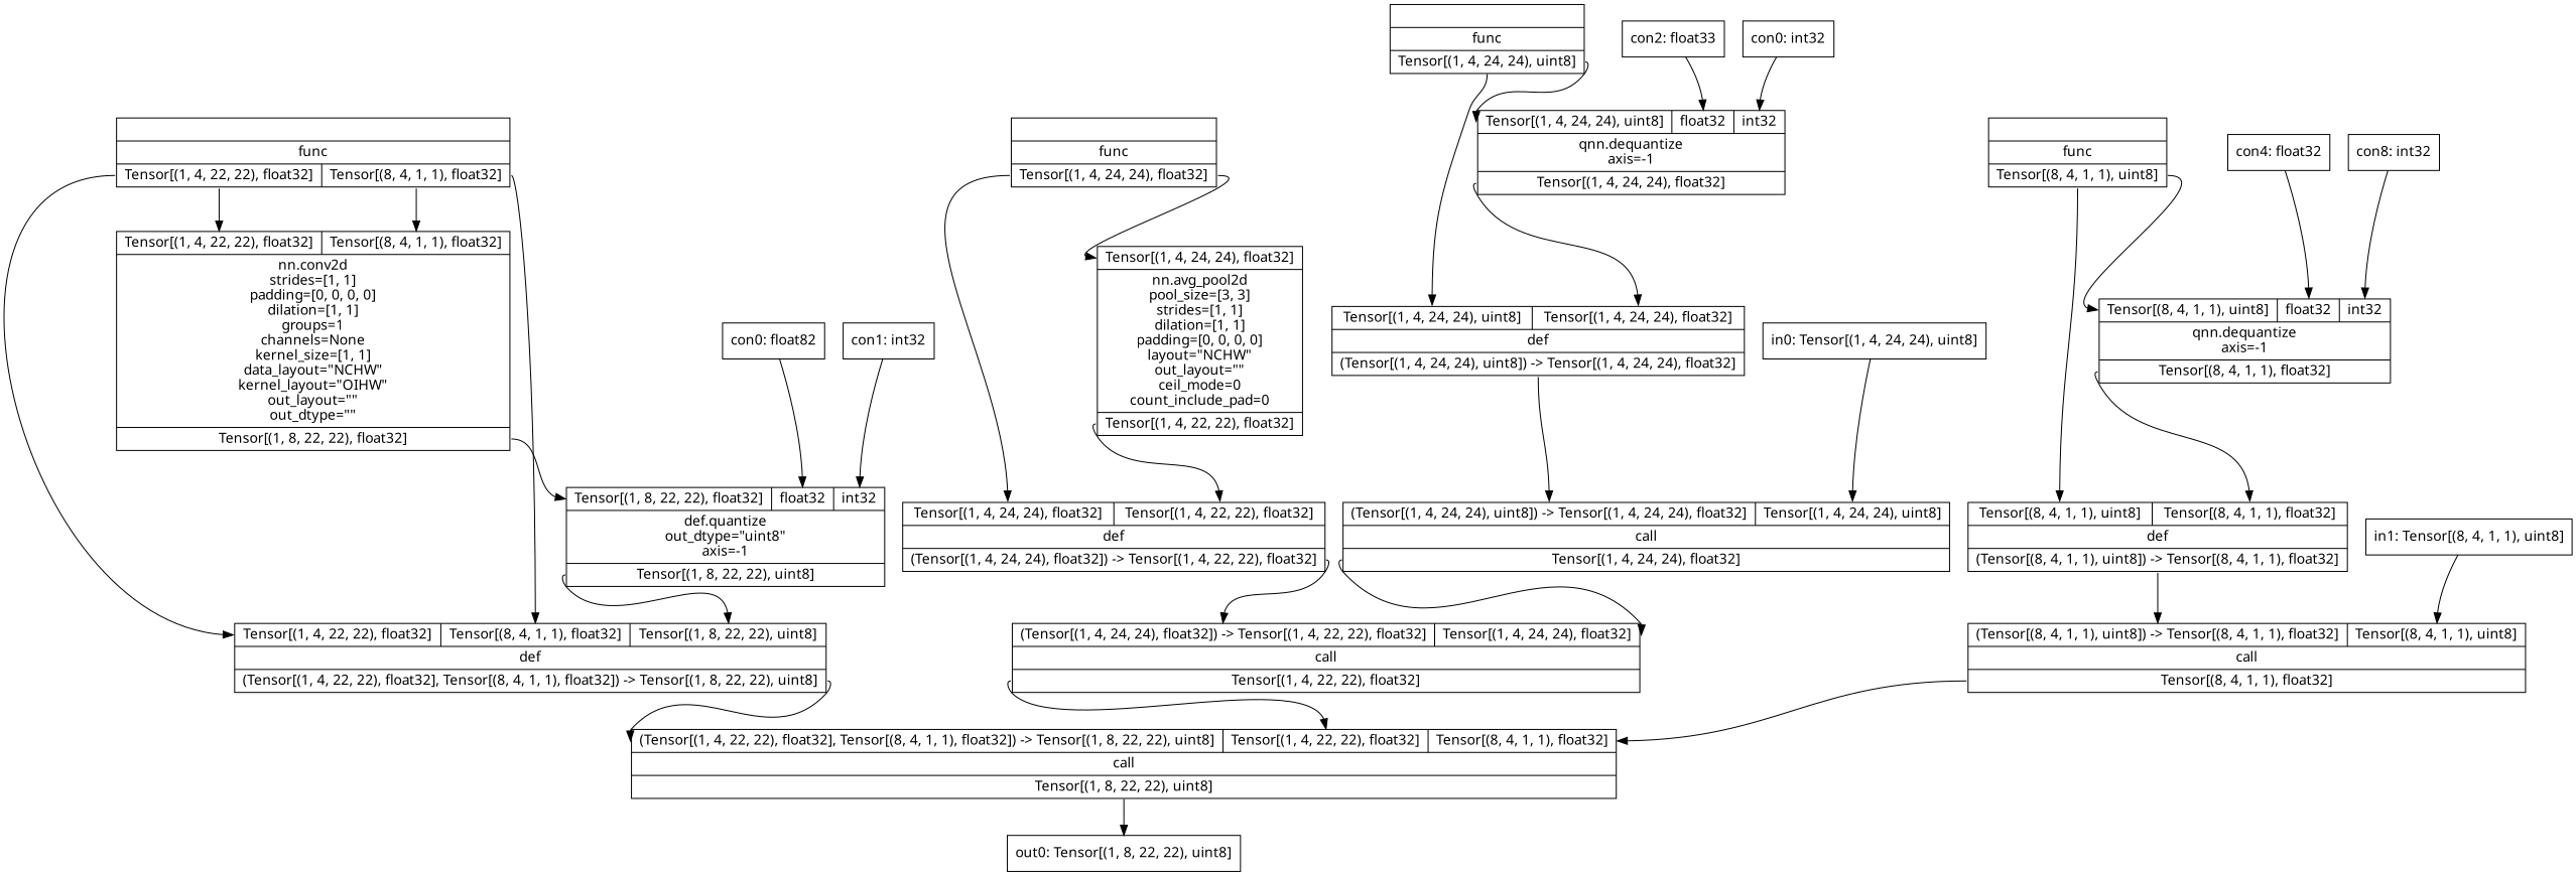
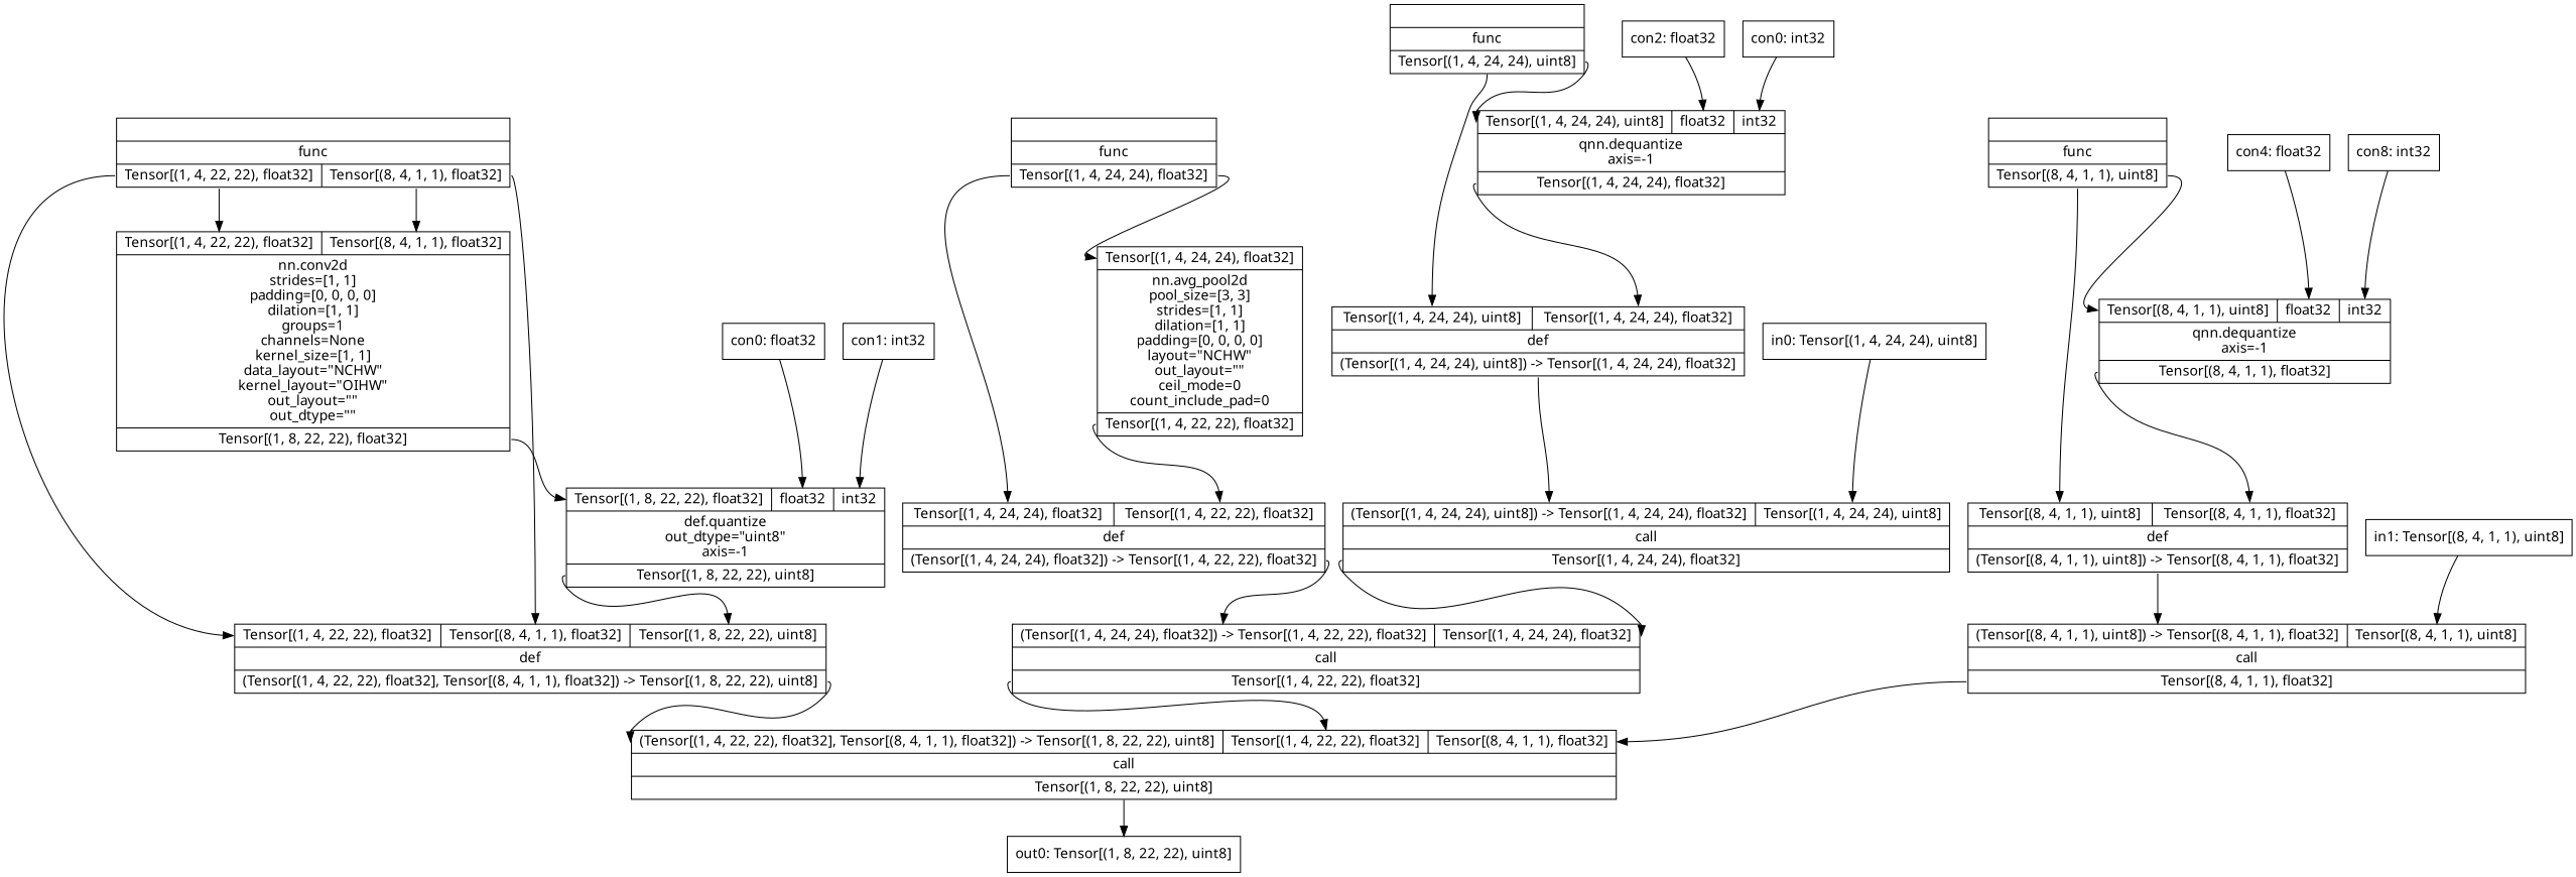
  digraph {
    node [fontname="Linux Biolinum O" shape=record]
    edge [headport=i0 tailport=o0]
    n1 [label="{{}|func\n|{<o0>Tensor[(1, 4, 22, 22), float32]|<o1>Tensor[(8, 4, 1, 1), float32]}}"]
    n2 [label="{{<i0>Tensor[(1, 4, 22, 22), float32]|<i1>Tensor[(8, 4, 1, 1), float32]}|nn.conv2d\nstrides=[1, 1]\npadding=[0, 0, 0, 0]\ndilation=[1, 1]\ngroups=1\nchannels=None\nkernel_size=[1, 1]\ndata_layout=\"NCHW\"\nkernel_layout=\"OIHW\"\nout_layout=\"\"\nout_dtype=\"\"|{<o0>Tensor[(1, 8, 22, 22), float32]}}"]
    n3 [label="{{<i0>Tensor[(1, 4, 22, 22), float32]|<i1>Tensor[(8, 4, 1, 1), float32]|<i2>Tensor[(1, 8, 22, 22), uint8]}|def\n|{<o0>(Tensor[(1, 4, 22, 22), float32], Tensor[(8, 4, 1, 1), float32]) -\> Tensor[(1, 8, 22, 22), uint8]}}"]
    n4 [label="{{<i0>Tensor[(1, 8, 22, 22), float32]|<i1>float32|<i2>int32}|def.quantize\nout_dtype=\"uint8\"\naxis=-1|{<o0>Tensor[(1, 8, 22, 22), uint8]}}"]
    n5 [label="{{<i0>(Tensor[(1, 4, 22, 22), float32], Tensor[(8, 4, 1, 1), float32]) -\> Tensor[(1, 8, 22, 22), uint8]|<i1>Tensor[(1, 4, 22, 22), float32]|<i2>Tensor[(8, 4, 1, 1), float32]}|call\n|{<o0>Tensor[(1, 8, 22, 22), uint8]}}"]
-   n6 [label="con0: float82"]
+   n6 [label="con0: float32"]
    n7 [label="con1: int32"]
    n8 [label="out0: Tensor[(1, 8, 22, 22), uint8]"]
    n9 [label="{{}|func\n|{<o0>Tensor[(1, 4, 24, 24), float32]}}"]
    n10 [label="{{<i0>Tensor[(1, 4, 24, 24), float32]}|nn.avg_pool2d\npool_size=[3, 3]\nstrides=[1, 1]\ndilation=[1, 1]\npadding=[0, 0, 0, 0]\nlayout=\"NCHW\"\nout_layout=\"\"\nceil_mode=0\ncount_include_pad=0|{<o0>Tensor[(1, 4, 22, 22), float32]}}"]
    n11 [label="{{<i0>Tensor[(1, 4, 24, 24), float32]|<i1>Tensor[(1, 4, 22, 22), float32]}|def\n|{<o0>(Tensor[(1, 4, 24, 24), float32]) -\> Tensor[(1, 4, 22, 22), float32]}}"]
    n12 [label="{{<i0>(Tensor[(1, 4, 24, 24), float32]) -\> Tensor[(1, 4, 22, 22), float32]|<i1>Tensor[(1, 4, 24, 24), float32]}|call\n|{<o0>Tensor[(1, 4, 22, 22), float32]}}"]
    n13 [label="{{}|func\n|{<o0>Tensor[(1, 4, 24, 24), uint8]}}"]
    n14 [label="{{<i0>Tensor[(1, 4, 24, 24), uint8]|<i1>float32|<i2>int32}|qnn.dequantize\naxis=-1|{<o0>Tensor[(1, 4, 24, 24), float32]}}"]
    n15 [label="{{<i0>Tensor[(1, 4, 24, 24), uint8]|<i1>Tensor[(1, 4, 24, 24), float32]}|def\n|{<o0>(Tensor[(1, 4, 24, 24), uint8]) -\> Tensor[(1, 4, 24, 24), float32]}}"]
    n16 [label="{{<i0>(Tensor[(1, 4, 24, 24), uint8]) -\> Tensor[(1, 4, 24, 24), float32]|<i1>Tensor[(1, 4, 24, 24), uint8]}|call\n|{<o0>Tensor[(1, 4, 24, 24), float32]}}"]
-   n17 [label="con2: float33"]
+   n17 [label="con2: float32"]
    n18 [label="con0: int32"]
    n19 [label="in0: Tensor[(1, 4, 24, 24), uint8]"]
    n20 [label="{{}|func\n|{<o0>Tensor[(8, 4, 1, 1), uint8]}}"]
    n21 [label="{{<i0>Tensor[(8, 4, 1, 1), uint8]|<i1>float32|<i2>int32}|qnn.dequantize\naxis=-1|{<o0>Tensor[(8, 4, 1, 1), float32]}}"]
    n22 [label="{{<i0>Tensor[(8, 4, 1, 1), uint8]|<i1>Tensor[(8, 4, 1, 1), float32]}|def\n|{<o0>(Tensor[(8, 4, 1, 1), uint8]) -\> Tensor[(8, 4, 1, 1), float32]}}"]
    n23 [label="{{<i0>(Tensor[(8, 4, 1, 1), uint8]) -\> Tensor[(8, 4, 1, 1), float32]|<i1>Tensor[(8, 4, 1, 1), uint8]}|call\n|{<o0>Tensor[(8, 4, 1, 1), float32]}}"]
    n24 [label="con4: float32"]
    n25 [label="con8: int32"]
    n26 [label="in1: Tensor[(8, 4, 1, 1), uint8]"]
    n1 -> n2
    n1 -> n2 [headport=i1 tailport=o1]
    n1 -> n3
    n1 -> n3 [headport=i1 tailport=o1]
    n2 -> n4
    n3 -> n5
    n4 -> n3 [headport=i2]
    n5 -> n8
    n6 -> n4 [headport=i1]
    n7 -> n4 [headport=i2]
    n9 -> n10
    n9 -> n11
    n10 -> n11 [headport=i1]
    n11 -> n12
    n12 -> n5 [headport=i1]
    n13 -> n14
    n13 -> n15
    n14 -> n15 [headport=i1]
    n15 -> n16
    n16 -> n12 [headport=i1]
    n17 -> n14 [headport=i1]
    n18 -> n14 [headport=i2]
    n19 -> n16 [headport=i1]
    n20 -> n21
    n20 -> n22
    n21 -> n22 [headport=i1]
    n22 -> n23
    n23 -> n5 [headport=i2]
    n24 -> n21 [headport=i1]
    n25 -> n21 [headport=i2]
    n26 -> n23 [headport=i1]
  }
